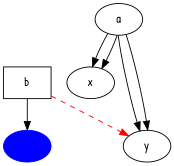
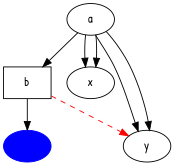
  digraph {
    fontname="Patrick Hand"
    node [fontname="Patrick Hand"]
    edge [fontname="Patrick Hand"]
    b [shape=box]
    x
    y
    n4 [color=blue fontcolor=red fontsize=9223372036854775785 label="hello\nworld" style=filled]
    a
    subgraph sub_1 {
      rank=same
      b
      x
    }
    b -> y [color=red style=dashed]
    b -> n4
+   a -> b
    a -> x
    a -> x
    a -> y
    a -> y
  }
